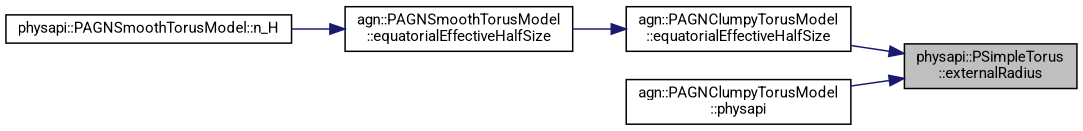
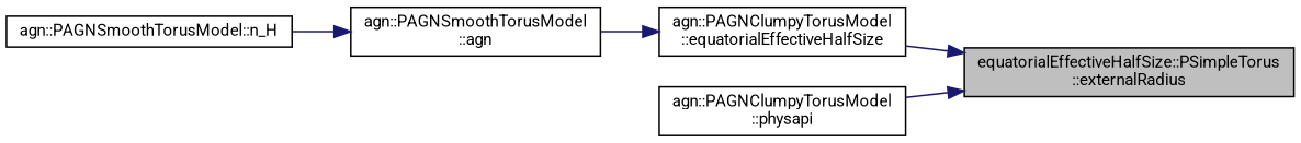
  digraph {
    fontname=Roboto
    rankdir=RL
    node [color=black fillcolor=white fontname=Roboto fontsize=10 shape=record style=filled]
    edge [color=midnightblue dir=back fontname=Roboto fontsize=10 labelfontname=Helvetica labelfontsize=10 style=solid]
-   n1 [fillcolor=grey75 fontcolor=black height=0.2 label="physapi::PSimpleTorus\l::externalRadius" width=0.4]
+   n1 [fillcolor=grey75 fontcolor=black height=0.2 label="equatorialEffectiveHalfSize::PSimpleTorus\l::externalRadius" width=0.4]
    n2 [height=0.2 label="agn::PAGNClumpyTorusModel\l::equatorialEffectiveHalfSize" width=0.4]
    n3 [height=0.2 label="agn::PAGNClumpyTorusModel\l::physapi" width=0.4]
-   n4 [height=0.2 label="agn::PAGNSmoothTorusModel\l::equatorialEffectiveHalfSize" width=0.4]
-   n5 [height=0.2 label="physapi::PAGNSmoothTorusModel::n_H" width=0.4]
+   n4 [height=0.2 label="agn::PAGNSmoothTorusModel\l::agn" width=0.4]
+   n5 [height=0.2 label="agn::PAGNSmoothTorusModel::n_H" width=0.4]
    n1 -> n2
    n1 -> n3
    n2 -> n4
    n4 -> n5
  }
